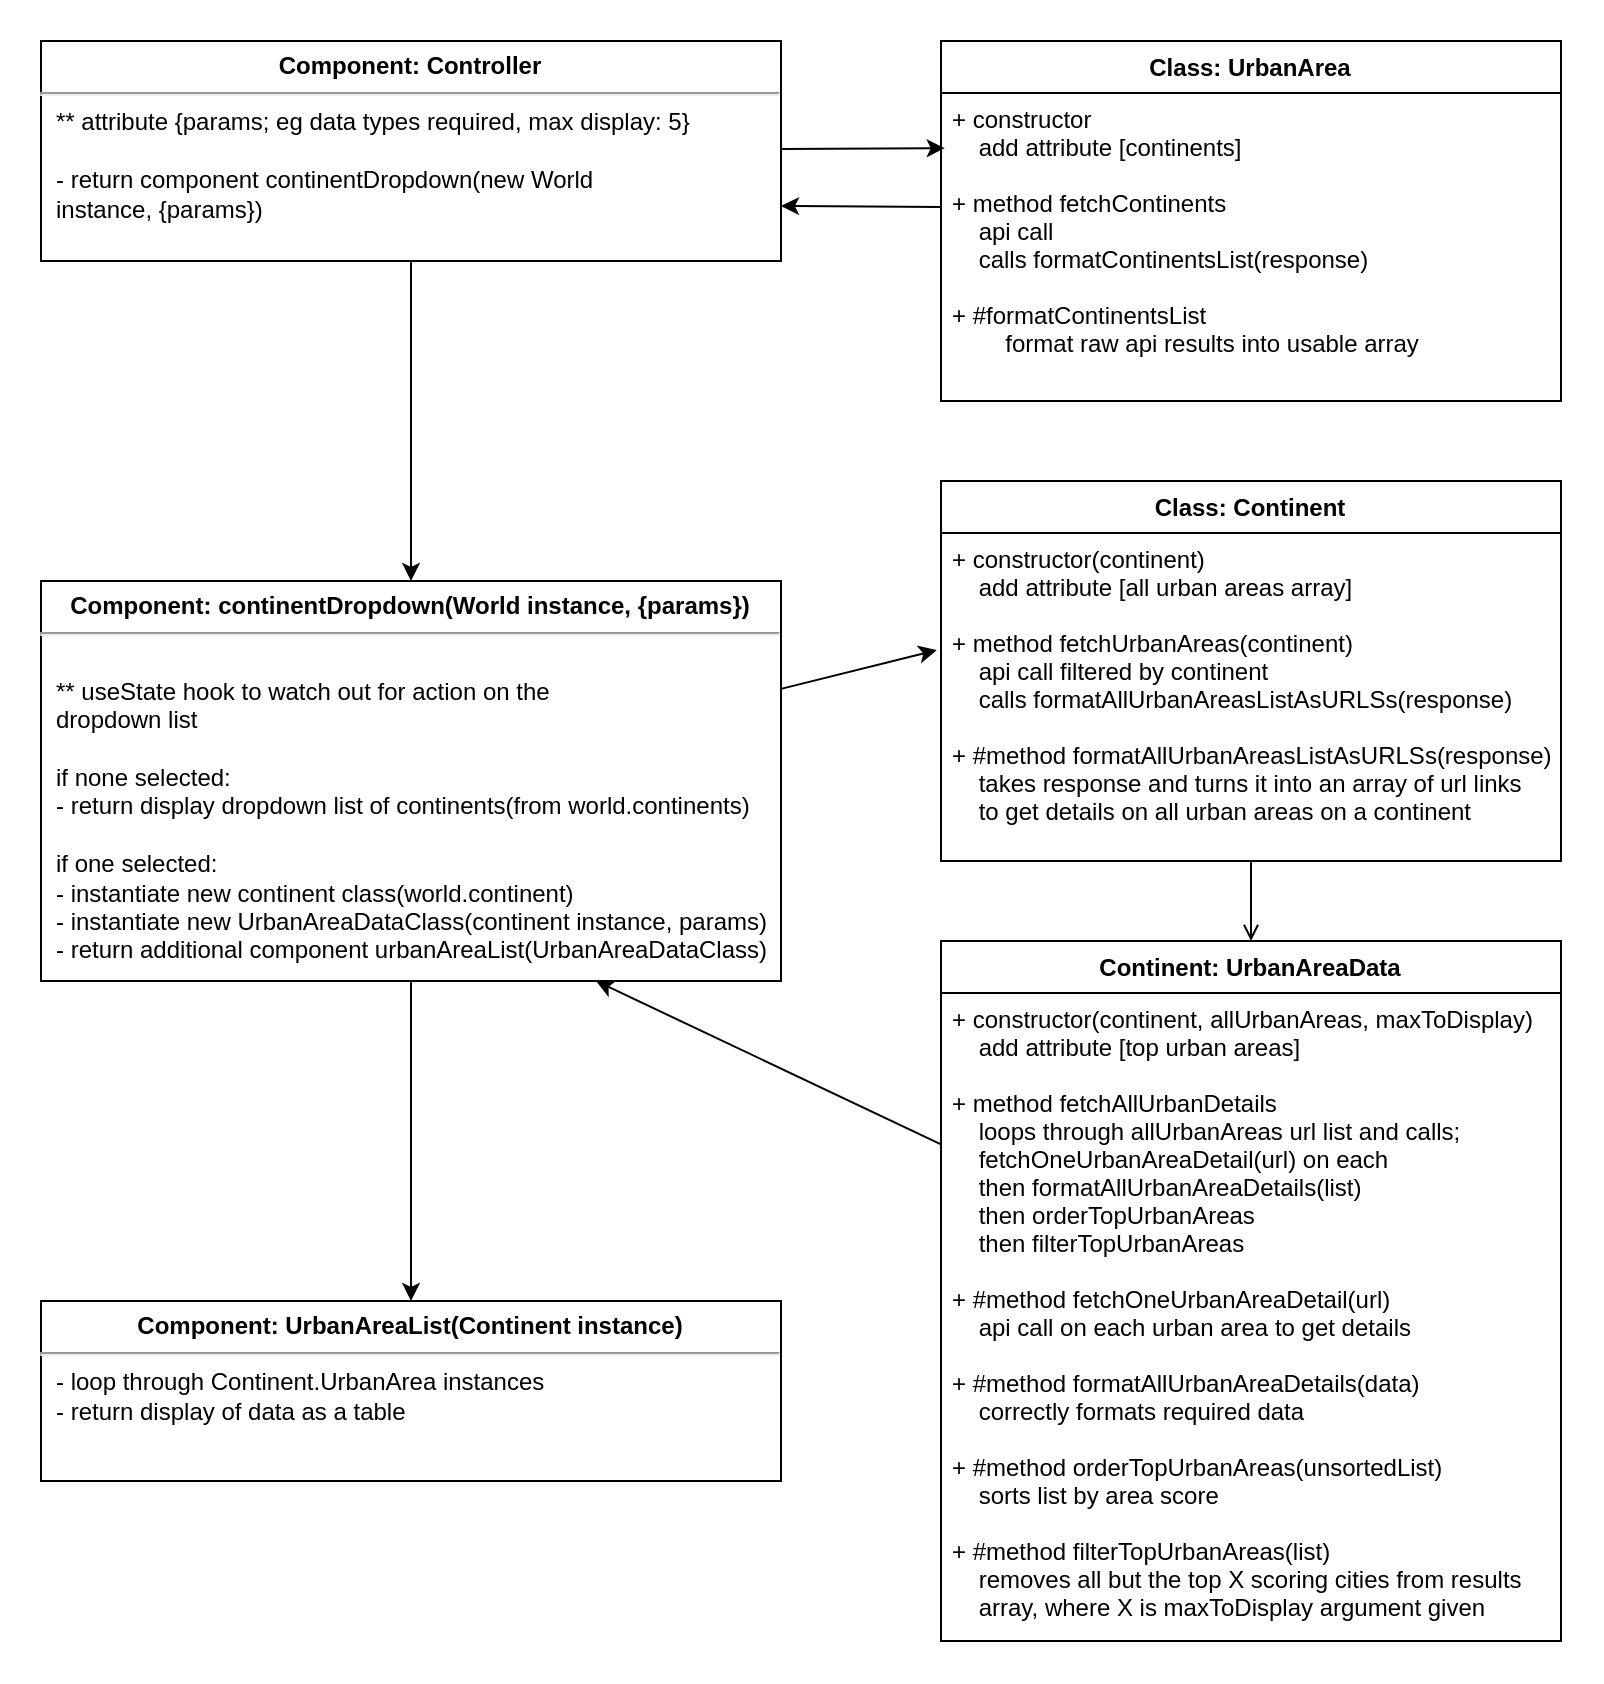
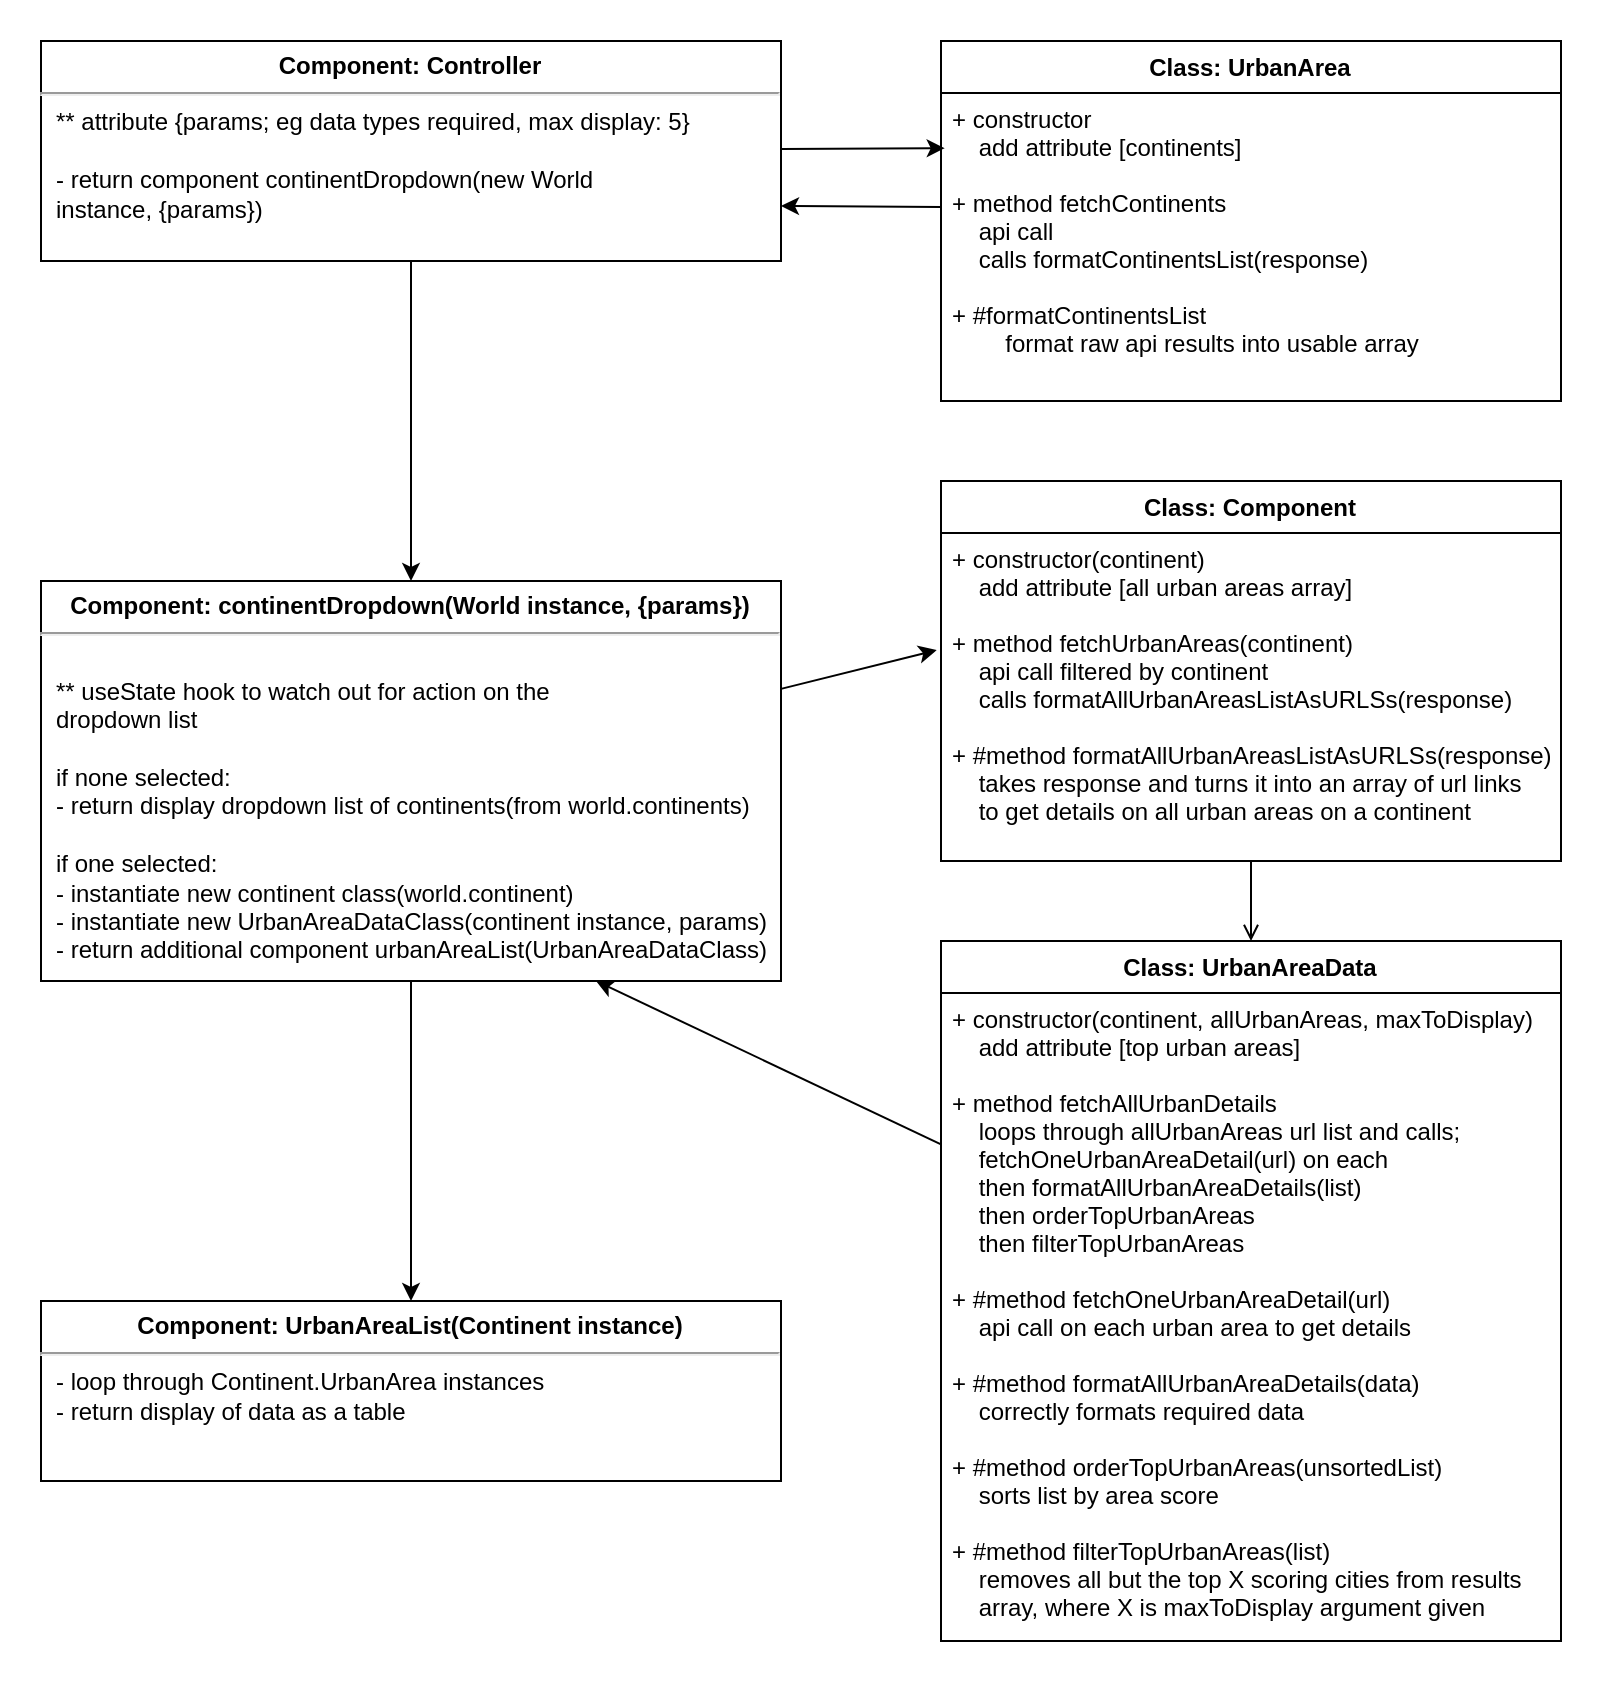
  <mxCell id="0" />
  <mxCell id="1" parent="0" />
  <mxCell id="2" style="edgeStyle=none;html=1;entryX=0.5;entryY=0;entryDx=0;entryDy=0;" parent="1" source="4" target="13" edge="1"><mxGeometry relative="1" as="geometry" /></mxCell>
  <mxCell id="3" style="edgeStyle=none;html=1;entryX=0.006;entryY=0.179;entryDx=0;entryDy=0;entryPerimeter=0;" parent="1" source="4" target="15" edge="1"><mxGeometry relative="1" as="geometry" /></mxCell>
  <mxCell id="4" value="&lt;p style=&quot;margin:0px;margin-top:6px;text-align:center;&quot;&gt;&lt;b&gt;Component: Controller&lt;/b&gt;&lt;/p&gt;&lt;hr&gt;&lt;p style=&quot;margin:0px;margin-left:8px;&quot;&gt;** attribute {params; eg data types required, max display: 5}&lt;/p&gt;&lt;p style=&quot;margin:0px;margin-left:8px;&quot;&gt;&lt;br&gt;&lt;/p&gt;&lt;p style=&quot;margin:0px;margin-left:8px;&quot;&gt;&lt;span style=&quot;background-color: initial;&quot;&gt;- return component continentDropdown(new World&amp;nbsp;&lt;/span&gt;&lt;/p&gt;&lt;p style=&quot;margin:0px;margin-left:8px;&quot;&gt;&lt;span style=&quot;background-color: initial;&quot;&gt;instance, {params})&amp;nbsp;&lt;/span&gt;&lt;br&gt;&lt;/p&gt;" style="align=left;overflow=fill;html=1;dropTarget=0;" parent="1" vertex="1"><mxGeometry x="20" y="20" width="370" height="110" as="geometry" /></mxCell>
  <mxCell id="5" style="edgeStyle=none;html=1;endArrow=open;" edge="1" parent="1" source="6" target="9"><mxGeometry relative="1" as="geometry" /></mxCell>
- <mxCell id="6" value="Class: Continent" style="swimlane;fontStyle=1;align=center;verticalAlign=top;childLayout=stackLayout;horizontal=1;startSize=26;horizontalStack=0;resizeParent=1;resizeParentMax=0;resizeLast=0;collapsible=1;marginBottom=0;" parent="1" vertex="1"><mxGeometry x="470" y="240" width="310" height="190" as="geometry" /></mxCell>
+ <mxCell id="6" value="Class: Component" style="swimlane;fontStyle=1;align=center;verticalAlign=top;childLayout=stackLayout;horizontal=1;startSize=26;horizontalStack=0;resizeParent=1;resizeParentMax=0;resizeLast=0;collapsible=1;marginBottom=0;" parent="1" vertex="1"><mxGeometry x="470" y="240" width="310" height="190" as="geometry" /></mxCell>
  <mxCell id="7" value="+ constructor(continent)&#10;    add attribute [all urban areas array]&#10;&#10;+ method fetchUrbanAreas(continent)&#10;    api call filtered by continent&#10;    calls formatAllUrbanAreasListAsURLSs(response)&#10;&#10;+ #method formatAllUrbanAreasListAsURLSs(response)&#10;    takes response and turns it into an array of url links&#10;    to get details on all urban areas on a continent&#10;" style="text;strokeColor=none;fillColor=none;align=left;verticalAlign=top;spacingLeft=4;spacingRight=4;overflow=hidden;rotatable=0;points=[[0,0.5],[1,0.5]];portConstraint=eastwest;" parent="6" vertex="1"><mxGeometry y="26" width="310" height="164" as="geometry" /></mxCell>
  <mxCell id="8" style="edgeStyle=none;html=1;entryX=0.75;entryY=1;entryDx=0;entryDy=0;" edge="1" parent="1" source="9" target="13"><mxGeometry relative="1" as="geometry" /></mxCell>
- <mxCell id="9" value="Continent: UrbanAreaData" style="swimlane;fontStyle=1;align=center;verticalAlign=top;childLayout=stackLayout;horizontal=1;startSize=26;horizontalStack=0;resizeParent=1;resizeParentMax=0;resizeLast=0;collapsible=1;marginBottom=0;" parent="1" vertex="1"><mxGeometry x="470" y="470" width="310" height="350" as="geometry" /></mxCell>
+ <mxCell id="9" value="Class: UrbanAreaData" style="swimlane;fontStyle=1;align=center;verticalAlign=top;childLayout=stackLayout;horizontal=1;startSize=26;horizontalStack=0;resizeParent=1;resizeParentMax=0;resizeLast=0;collapsible=1;marginBottom=0;" parent="1" vertex="1"><mxGeometry x="470" y="470" width="310" height="350" as="geometry" /></mxCell>
  <mxCell id="10" value="+ constructor(continent, allUrbanAreas, maxToDisplay)&#10;    add attribute [top urban areas]&#10;&#10;+ method fetchAllUrbanDetails&#10;    loops through allUrbanAreas url list and calls; &#10;    fetchOneUrbanAreaDetail(url) on each&#10;    then formatAllUrbanAreaDetails(list)&#10;    then orderTopUrbanAreas&#10;    then filterTopUrbanAreas&#10;&#10;+ #method fetchOneUrbanAreaDetail(url)&#10;    api call on each urban area to get details&#10;&#10;+ #method formatAllUrbanAreaDetails(data)&#10;    correctly formats required data&#10;&#10;+ #method orderTopUrbanAreas(unsortedList)&#10;    sorts list by area score&#10;&#10;+ #method filterTopUrbanAreas(list)&#10;    removes all but the top X scoring cities from results&#10;    array, where X is maxToDisplay argument given" style="text;strokeColor=none;fillColor=none;align=left;verticalAlign=top;spacingLeft=4;spacingRight=4;overflow=hidden;rotatable=0;points=[[0,0.5],[1,0.5]];portConstraint=eastwest;" parent="9" vertex="1"><mxGeometry y="26" width="310" height="324" as="geometry" /></mxCell>
  <mxCell id="11" style="edgeStyle=none;html=1;entryX=0.5;entryY=0;entryDx=0;entryDy=0;" parent="1" source="13" target="17" edge="1"><mxGeometry relative="1" as="geometry" /></mxCell>
  <mxCell id="12" style="edgeStyle=none;html=1;entryX=-0.007;entryY=0.357;entryDx=0;entryDy=0;entryPerimeter=0;" edge="1" parent="1" source="13" target="7"><mxGeometry relative="1" as="geometry" /></mxCell>
  <mxCell id="13" value="&lt;p style=&quot;margin:0px;margin-top:6px;text-align:center;&quot;&gt;&lt;b&gt;Component: continentDropdown(World instance, {params})&lt;/b&gt;&lt;/p&gt;&lt;hr&gt;&lt;p style=&quot;margin:0px;margin-left:8px;&quot;&gt;&lt;br&gt;&lt;/p&gt;&lt;p style=&quot;margin:0px;margin-left:8px;&quot;&gt;&lt;span style=&quot;background-color: initial;&quot;&gt;** useState hook to watch out for action on the&lt;/span&gt;&lt;/p&gt;&lt;p style=&quot;margin:0px;margin-left:8px;&quot;&gt;&lt;span style=&quot;background-color: initial;&quot;&gt;dropdown list&lt;/span&gt;&lt;/p&gt;&lt;p style=&quot;margin:0px;margin-left:8px;&quot;&gt;&lt;span style=&quot;background-color: initial;&quot;&gt;&lt;br&gt;&lt;/span&gt;&lt;/p&gt;&lt;p style=&quot;margin:0px;margin-left:8px;&quot;&gt;&lt;span style=&quot;background-color: initial;&quot;&gt;if none selected:&lt;/span&gt;&lt;/p&gt;&lt;p style=&quot;margin:0px;margin-left:8px;&quot;&gt;&lt;span style=&quot;background-color: initial;&quot;&gt;- return&amp;nbsp;&lt;/span&gt;&lt;span style=&quot;background-color: initial; border-color: var(--border-color);&quot;&gt;display dropdown list of continents(from world.continents)&lt;/span&gt;&lt;/p&gt;&lt;div&gt;&lt;span style=&quot;background-color: initial; border-color: var(--border-color);&quot;&gt;&lt;br&gt;&lt;/span&gt;&lt;/div&gt;&lt;p style=&quot;margin:0px;margin-left:8px;&quot;&gt;&lt;span style=&quot;background-color: initial;&quot;&gt;if one selected:&lt;/span&gt;&lt;/p&gt;&lt;p style=&quot;margin:0px;margin-left:8px;&quot;&gt;&lt;span style=&quot;background-color: initial;&quot;&gt;- instantiate new continent class(world.continent)&lt;/span&gt;&lt;/p&gt;&lt;p style=&quot;margin:0px;margin-left:8px;&quot;&gt;&lt;span style=&quot;background-color: initial;&quot;&gt;- instantiate new UrbanAreaDataClass(continent instance, params)&lt;/span&gt;&lt;/p&gt;&lt;p style=&quot;margin:0px;margin-left:8px;&quot;&gt;&lt;span style=&quot;background-color: initial;&quot;&gt;- return additional component urbanAreaList(UrbanAreaDataClass)&lt;/span&gt;&lt;br&gt;&lt;/p&gt;" style="align=left;overflow=fill;html=1;dropTarget=0;" parent="1" vertex="1"><mxGeometry x="20" y="290" width="370" height="200" as="geometry" /></mxCell>
  <mxCell id="14" value="Class: UrbanArea" style="swimlane;fontStyle=1;align=center;verticalAlign=top;childLayout=stackLayout;horizontal=1;startSize=26;horizontalStack=0;resizeParent=1;resizeParentMax=0;resizeLast=0;collapsible=1;marginBottom=0;" parent="1" vertex="1"><mxGeometry x="470" y="20" width="310" height="180" as="geometry"><mxRectangle x="450" y="20" width="110" height="30" as="alternateBounds" /></mxGeometry></mxCell>
  <mxCell id="15" value="+ constructor &#10;    add attribute [continents]&#10;&#10;+ method fetchContinents&#10;    api call&#10;    calls formatContinentsList(response)&#10;&#10;+ #formatContinentsList&#10;        format raw api results into usable array&#10;" style="text;strokeColor=none;fillColor=none;align=left;verticalAlign=top;spacingLeft=4;spacingRight=4;overflow=hidden;rotatable=0;points=[[0,0.5],[1,0.5]];portConstraint=eastwest;" parent="14" vertex="1"><mxGeometry y="26" width="310" height="154" as="geometry" /></mxCell>
  <mxCell id="16" style="edgeStyle=none;html=1;entryX=1;entryY=0.75;entryDx=0;entryDy=0;" parent="1" target="4" edge="1"><mxGeometry relative="1" as="geometry"><mxPoint x="470" y="103" as="sourcePoint" /></mxGeometry></mxCell>
  <mxCell id="17" value="&lt;p style=&quot;margin:0px;margin-top:6px;text-align:center;&quot;&gt;&lt;b&gt;Component: UrbanAreaList(Continent instance)&lt;/b&gt;&lt;/p&gt;&lt;hr&gt;&lt;p style=&quot;margin:0px;margin-left:8px;&quot;&gt;- loop through Continent.UrbanArea instances&lt;/p&gt;&lt;p style=&quot;margin:0px;margin-left:8px;&quot;&gt;- return display of data as a table&lt;/p&gt;" style="align=left;overflow=fill;html=1;dropTarget=0;" parent="1" vertex="1"><mxGeometry x="20" y="650" width="370" height="90" as="geometry" /></mxCell>
